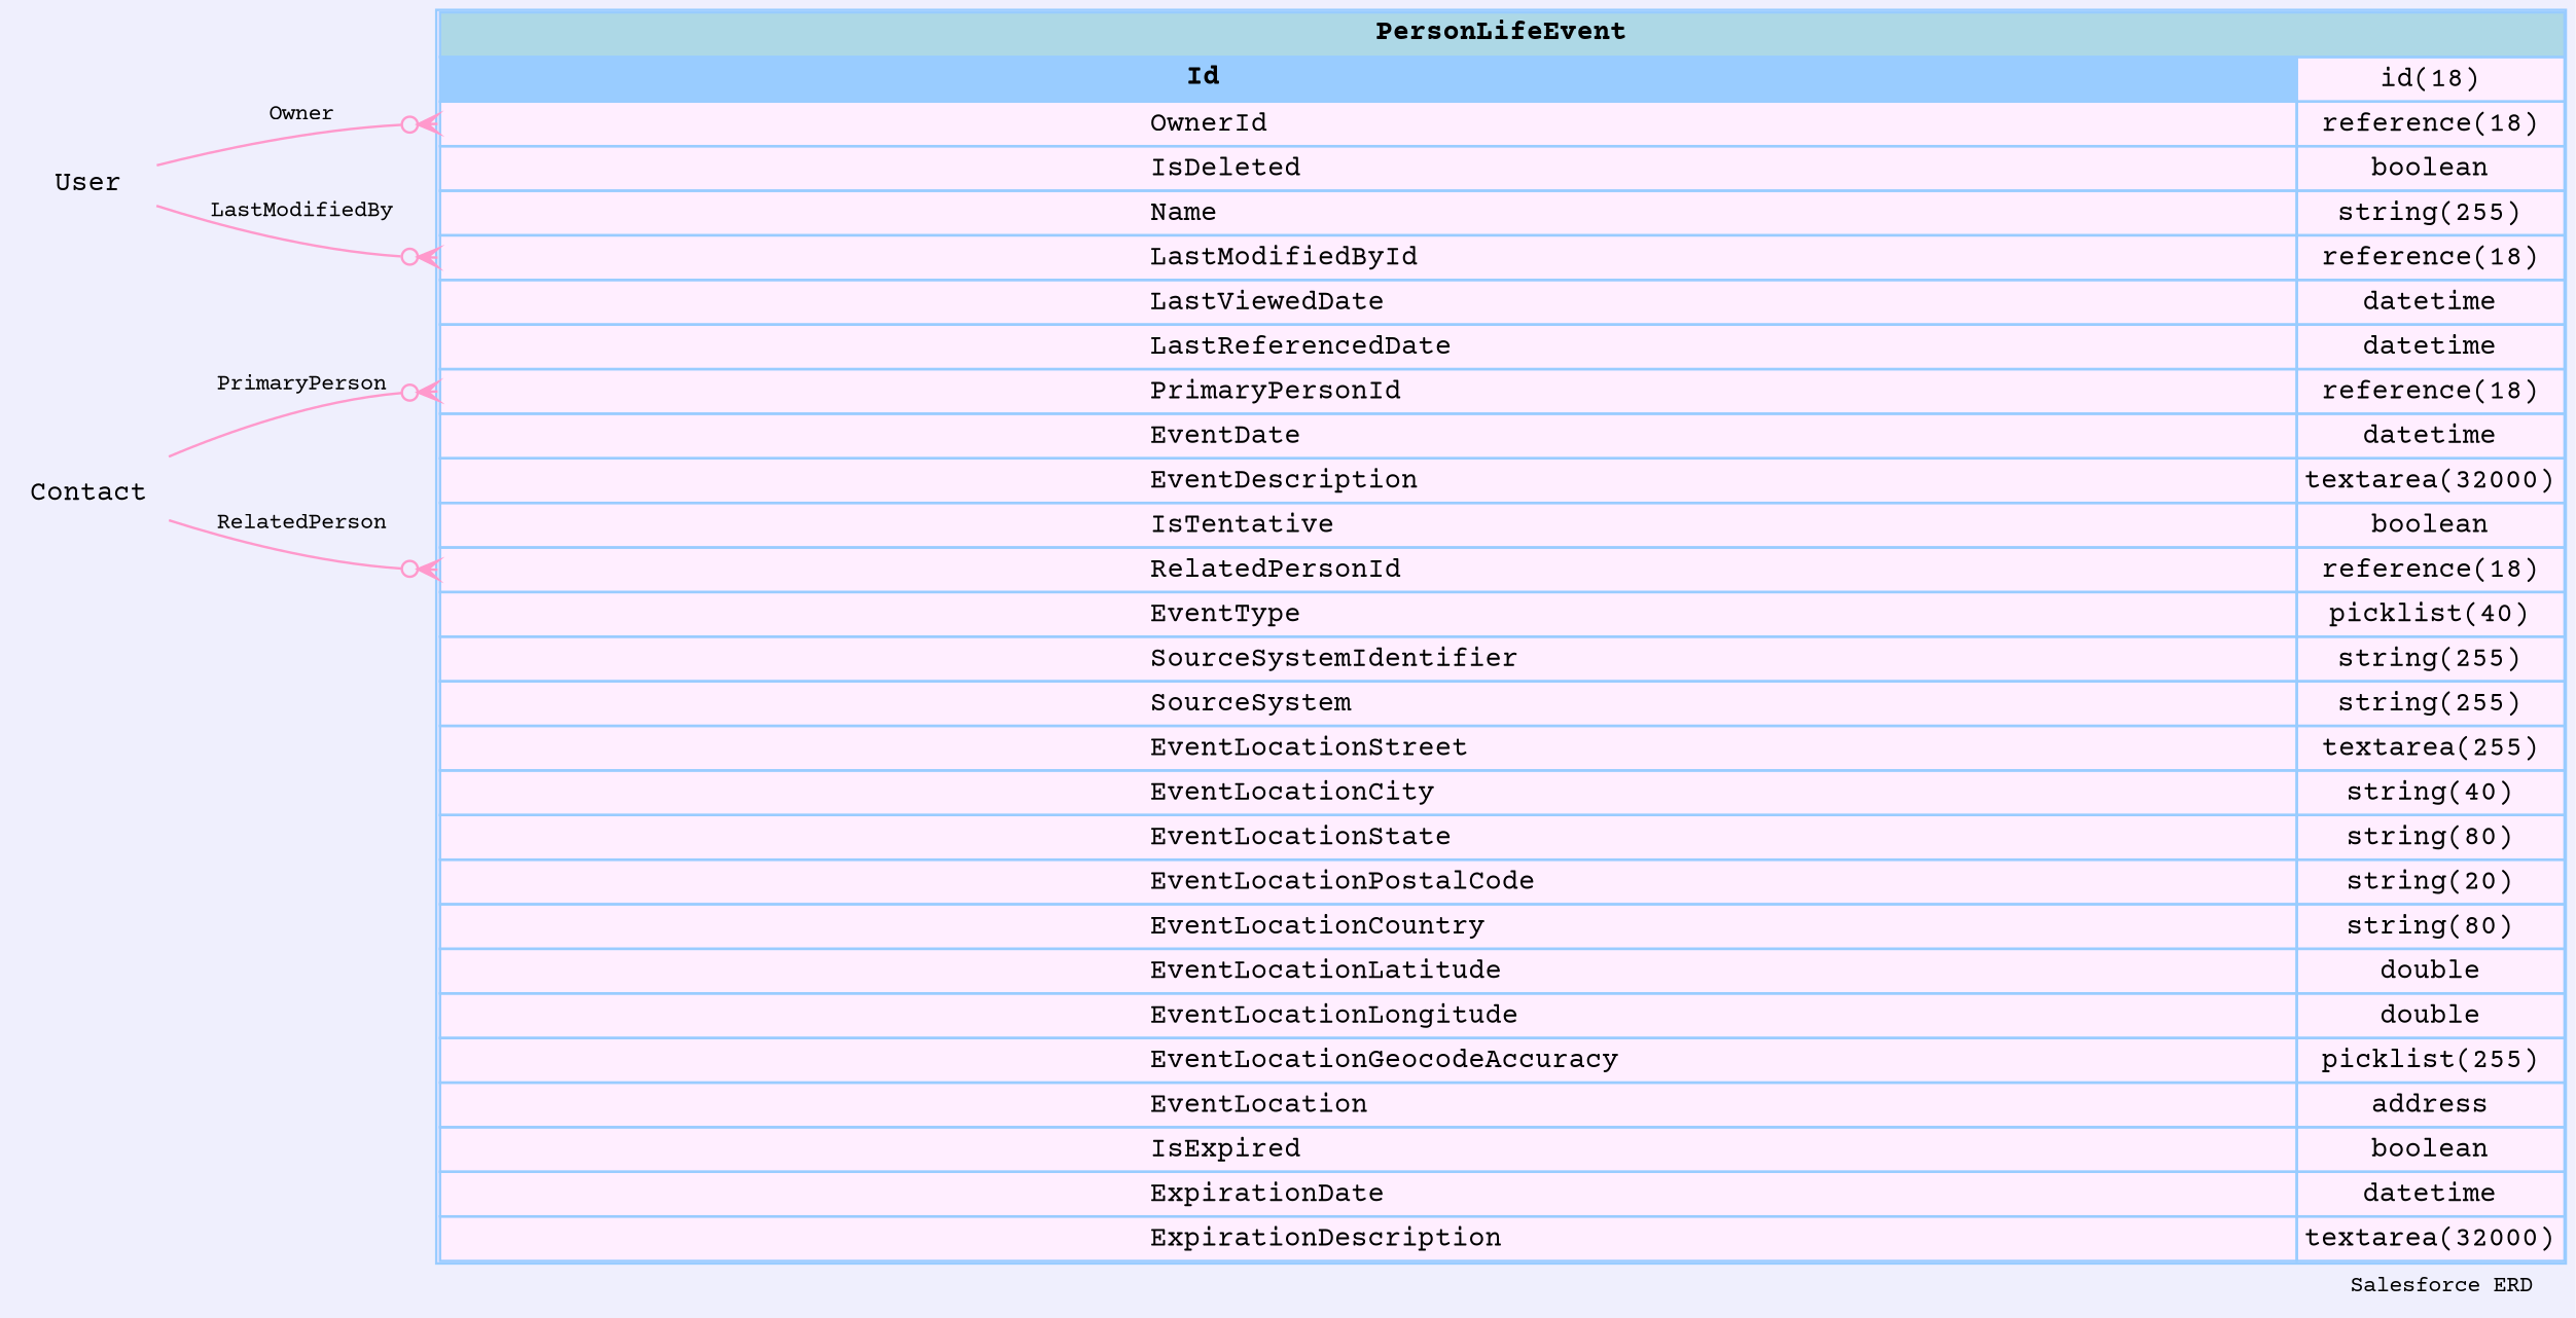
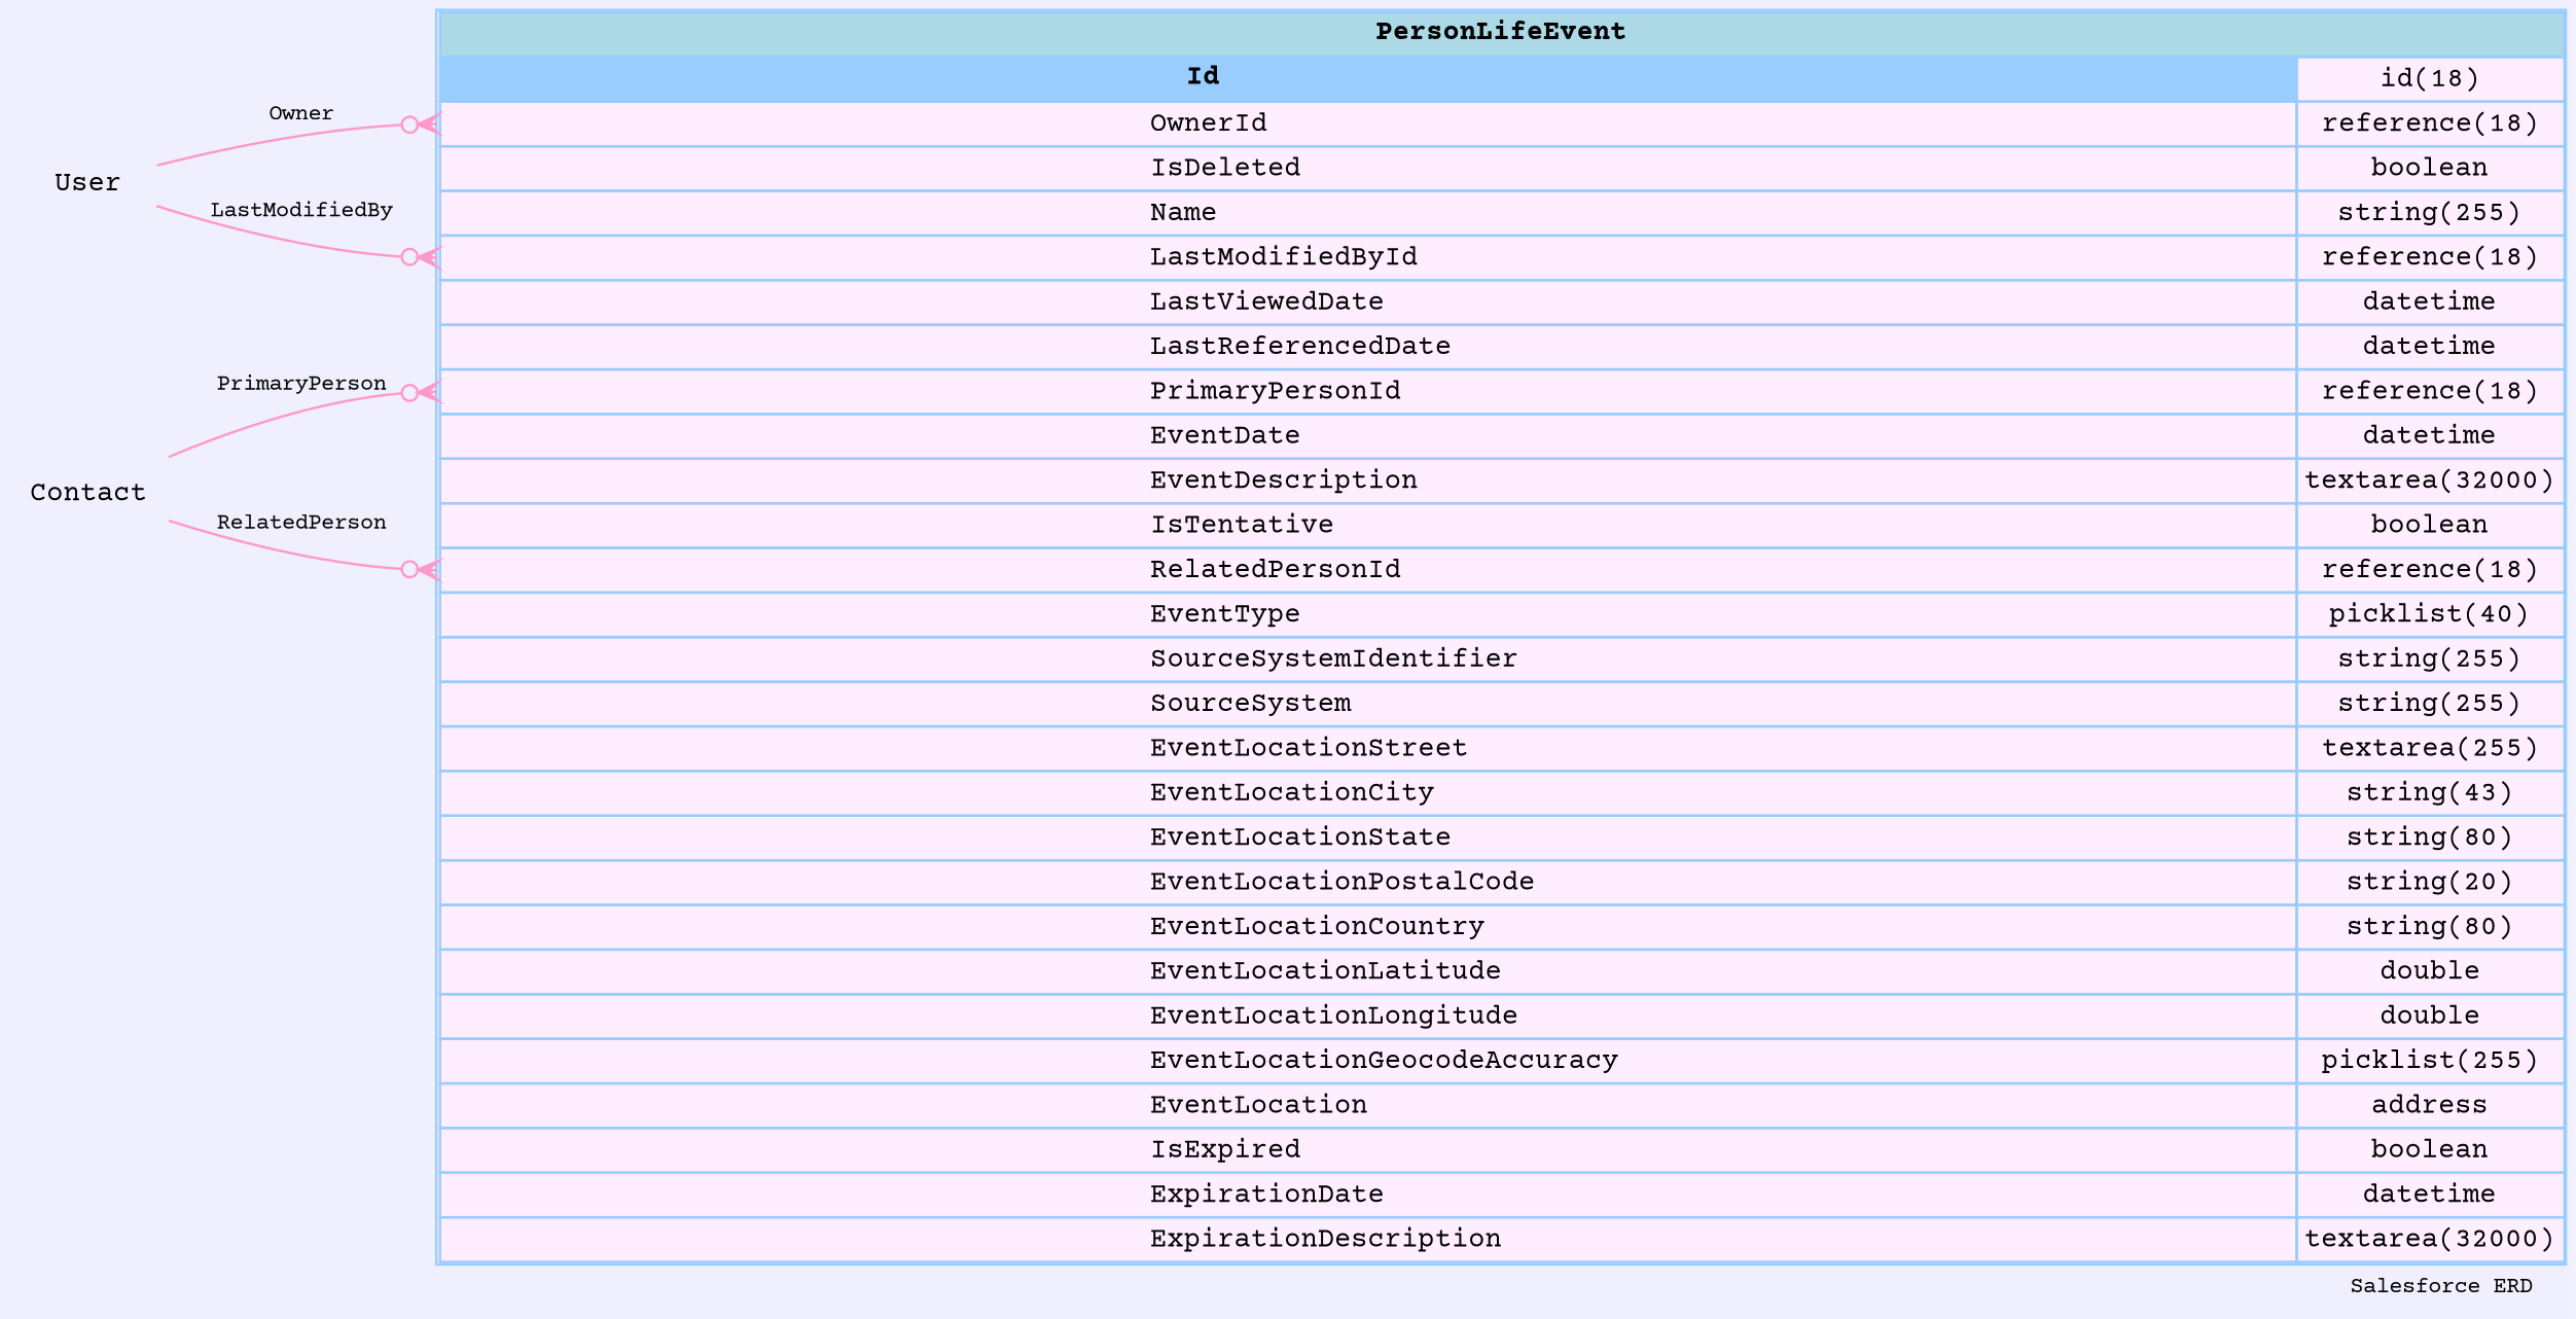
  digraph {
    bgcolor="#efeffd"
    fontname="Courier Prime"
    fontsize=9
    label="Salesforce ERD "
    labeljust=r
    nodesep=0.18
    rankdir=RL
    ranksep=0.46
    node [color="#99ccff" fontname="Courier Prime" fontsize=11 shape=plaintext]
    edge [arrowhead=none arrowsize=0.8 arrowtail=crowodot color="#ff99cc" dir=back fontname="Courier Prime" fontsize=9 headport="Id:e"]
-   n1 [label=<                 <table border="1" cellborder="1" cellspacing="0" bgcolor="#ffeeff" >                      <tr><td colspan="3" bgcolor="lightblue"><b>PersonLifeEvent</b></td></tr>              <tr>                                         <td  bgcolor="#99ccff" port="Id" align="left">                                            <b>Id</b>                                         </td><td>id(18)</td></tr> <tr>                                          <td port="OwnerId" align="left">                                          OwnerId                                        </td><td>reference(18)</td></tr> <tr>                                          <td port="IsDeleted" align="left">                                          IsDeleted                                        </td><td>boolean</td></tr> <tr>                                          <td port="Name" align="left">                                          Name                                        </td><td>string(255)</td></tr> <tr>                                          <td port="LastModifiedById" align="left">                                          LastModifiedById                                        </td><td>reference(18)</td></tr> <tr>                                          <td port="LastViewedDate" align="left">                                          LastViewedDate                                        </td><td>datetime</td></tr> <tr>                                          <td port="LastReferencedDate" align="left">                                          LastReferencedDate                                        </td><td>datetime</td></tr> <tr>                                          <td port="PrimaryPersonId" align="left">                                          PrimaryPersonId                                        </td><td>reference(18)</td></tr> <tr>                                          <td port="EventDate" align="left">                                          EventDate                                        </td><td>datetime</td></tr> <tr>                                          <td port="EventDescription" align="left">                                          EventDescription                                        </td><td>textarea(32000)</td></tr> <tr>                                          <td port="IsTentative" align="left">                                          IsTentative                                        </td><td>boolean</td></tr> <tr>                                          <td port="RelatedPersonId" align="left">                                          RelatedPersonId                                        </td><td>reference(18)</td></tr> <tr>                                          <td port="EventType" align="left">                                          EventType                                        </td><td>picklist(40)</td></tr> <tr>                                          <td port="SourceSystemIdentifier" align="left">                                          SourceSystemIdentifier                                        </td><td>string(255)</td></tr> <tr>                                          <td port="SourceSystem" align="left">                                          SourceSystem                                        </td><td>string(255)</td></tr> <tr>                                          <td port="EventLocationStreet" align="left">                                          EventLocationStreet                                        </td><td>textarea(255)</td></tr> <tr>                                          <td port="EventLocationCity" align="left">                                          EventLocationCity                                        </td><td>string(40)</td></tr> <tr>                                          <td port="EventLocationState" align="left">                                          EventLocationState                                        </td><td>string(80)</td></tr> <tr>                                          <td port="EventLocationPostalCode" align="left">                                          EventLocationPostalCode                                        </td><td>string(20)</td></tr> <tr>                                          <td port="EventLocationCountry" align="left">                                          EventLocationCountry                                        </td><td>string(80)</td></tr> <tr>                                          <td port="EventLocationLatitude" align="left">                                          EventLocationLatitude                                        </td><td>double</td></tr> <tr>                                          <td port="EventLocationLongitude" align="left">                                          EventLocationLongitude                                        </td><td>double</td></tr> <tr>                                          <td port="EventLocationGeocodeAccuracy" align="left">                                          EventLocationGeocodeAccuracy                                        </td><td>picklist(255)</td></tr> <tr>                                          <td port="EventLocation" align="left">                                          EventLocation                                        </td><td>address</td></tr> <tr>                                          <td port="IsExpired" align="left">                                          IsExpired                                        </td><td>boolean</td></tr> <tr>                                          <td port="ExpirationDate" align="left">                                          ExpirationDate                                        </td><td>datetime</td></tr> <tr>                                          <td port="ExpirationDescription" align="left">                                          ExpirationDescription                                        </td><td>textarea(32000)</td></tr>                             </table>                 > margin=0 shape=none]
+   n1 [label=<                 <table border="1" cellborder="1" cellspacing="0" bgcolor="#ffeeff" >                      <tr><td colspan="3" bgcolor="lightblue"><b>PersonLifeEvent</b></td></tr>              <tr>                                         <td  bgcolor="#99ccff" port="Id" align="left">                                            <b>Id</b>                                         </td><td>id(18)</td></tr> <tr>                                          <td port="OwnerId" align="left">                                          OwnerId                                        </td><td>reference(18)</td></tr> <tr>                                          <td port="IsDeleted" align="left">                                          IsDeleted                                        </td><td>boolean</td></tr> <tr>                                          <td port="Name" align="left">                                          Name                                        </td><td>string(255)</td></tr> <tr>                                          <td port="LastModifiedById" align="left">                                          LastModifiedById                                        </td><td>reference(18)</td></tr> <tr>                                          <td port="LastViewedDate" align="left">                                          LastViewedDate                                        </td><td>datetime</td></tr> <tr>                                          <td port="LastReferencedDate" align="left">                                          LastReferencedDate                                        </td><td>datetime</td></tr> <tr>                                          <td port="PrimaryPersonId" align="left">                                          PrimaryPersonId                                        </td><td>reference(18)</td></tr> <tr>                                          <td port="EventDate" align="left">                                          EventDate                                        </td><td>datetime</td></tr> <tr>                                          <td port="EventDescription" align="left">                                          EventDescription                                        </td><td>textarea(32000)</td></tr> <tr>                                          <td port="IsTentative" align="left">                                          IsTentative                                        </td><td>boolean</td></tr> <tr>                                          <td port="RelatedPersonId" align="left">                                          RelatedPersonId                                        </td><td>reference(18)</td></tr> <tr>                                          <td port="EventType" align="left">                                          EventType                                        </td><td>picklist(40)</td></tr> <tr>                                          <td port="SourceSystemIdentifier" align="left">                                          SourceSystemIdentifier                                        </td><td>string(255)</td></tr> <tr>                                          <td port="SourceSystem" align="left">                                          SourceSystem                                        </td><td>string(255)</td></tr> <tr>                                          <td port="EventLocationStreet" align="left">                                          EventLocationStreet                                        </td><td>textarea(255)</td></tr> <tr>                                          <td port="EventLocationCity" align="left">                                          EventLocationCity                                        </td><td>string(43)</td></tr> <tr>                                          <td port="EventLocationState" align="left">                                          EventLocationState                                        </td><td>string(80)</td></tr> <tr>                                          <td port="EventLocationPostalCode" align="left">                                          EventLocationPostalCode                                        </td><td>string(20)</td></tr> <tr>                                          <td port="EventLocationCountry" align="left">                                          EventLocationCountry                                        </td><td>string(80)</td></tr> <tr>                                          <td port="EventLocationLatitude" align="left">                                          EventLocationLatitude                                        </td><td>double</td></tr> <tr>                                          <td port="EventLocationLongitude" align="left">                                          EventLocationLongitude                                        </td><td>double</td></tr> <tr>                                          <td port="EventLocationGeocodeAccuracy" align="left">                                          EventLocationGeocodeAccuracy                                        </td><td>picklist(255)</td></tr> <tr>                                          <td port="EventLocation" align="left">                                          EventLocation                                        </td><td>address</td></tr> <tr>                                          <td port="IsExpired" align="left">                                          IsExpired                                        </td><td>boolean</td></tr> <tr>                                          <td port="ExpirationDate" align="left">                                          ExpirationDate                                        </td><td>datetime</td></tr> <tr>                                          <td port="ExpirationDescription" align="left">                                          ExpirationDescription                                        </td><td>textarea(32000)</td></tr>                             </table>                 > margin=0 shape=none]
    User
    Contact
    n1 -> User [label=Owner tailport="OwnerId:w"]
    n1 -> User [label=LastModifiedBy tailport="LastModifiedById:w"]
    n1 -> Contact [label=PrimaryPerson tailport="PrimaryPersonId:w"]
    n1 -> Contact [label=RelatedPerson tailport="RelatedPersonId:w"]
  }
